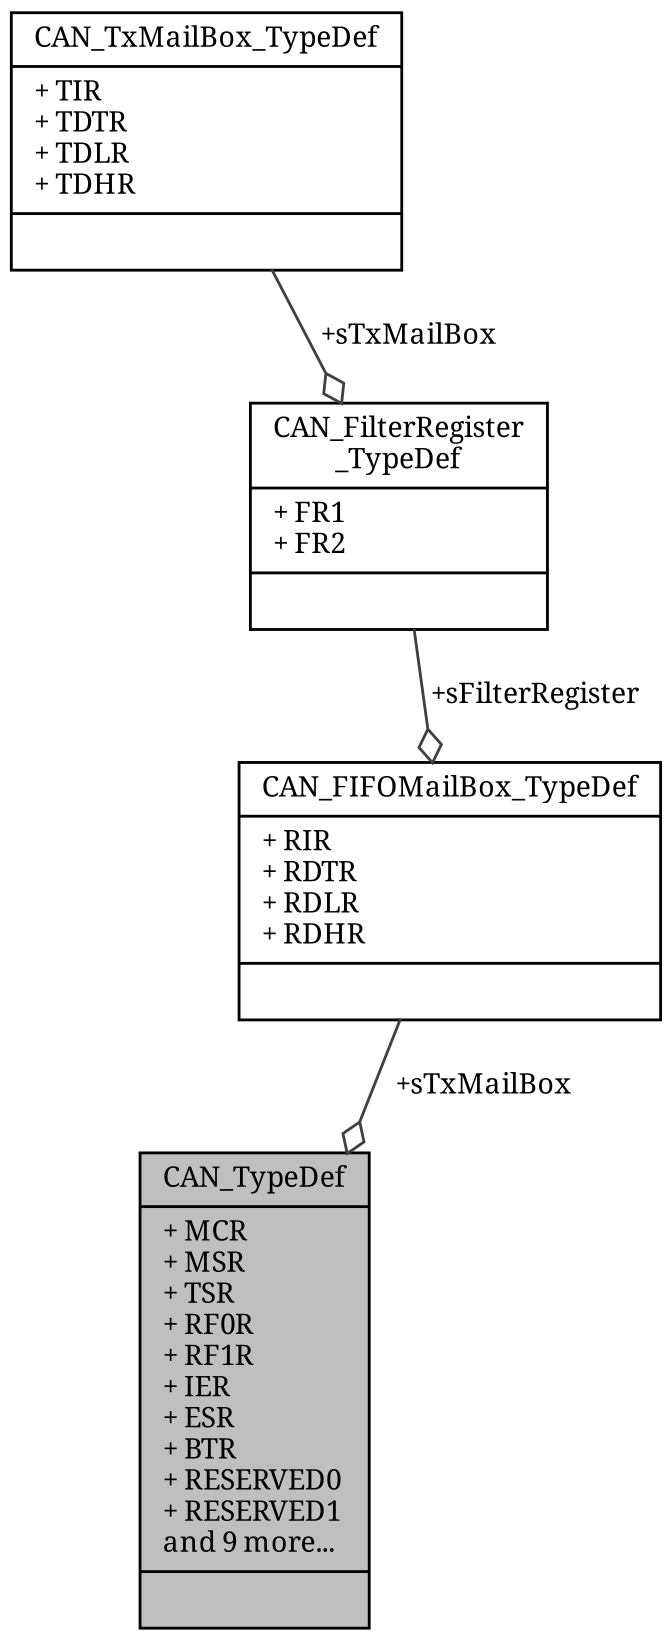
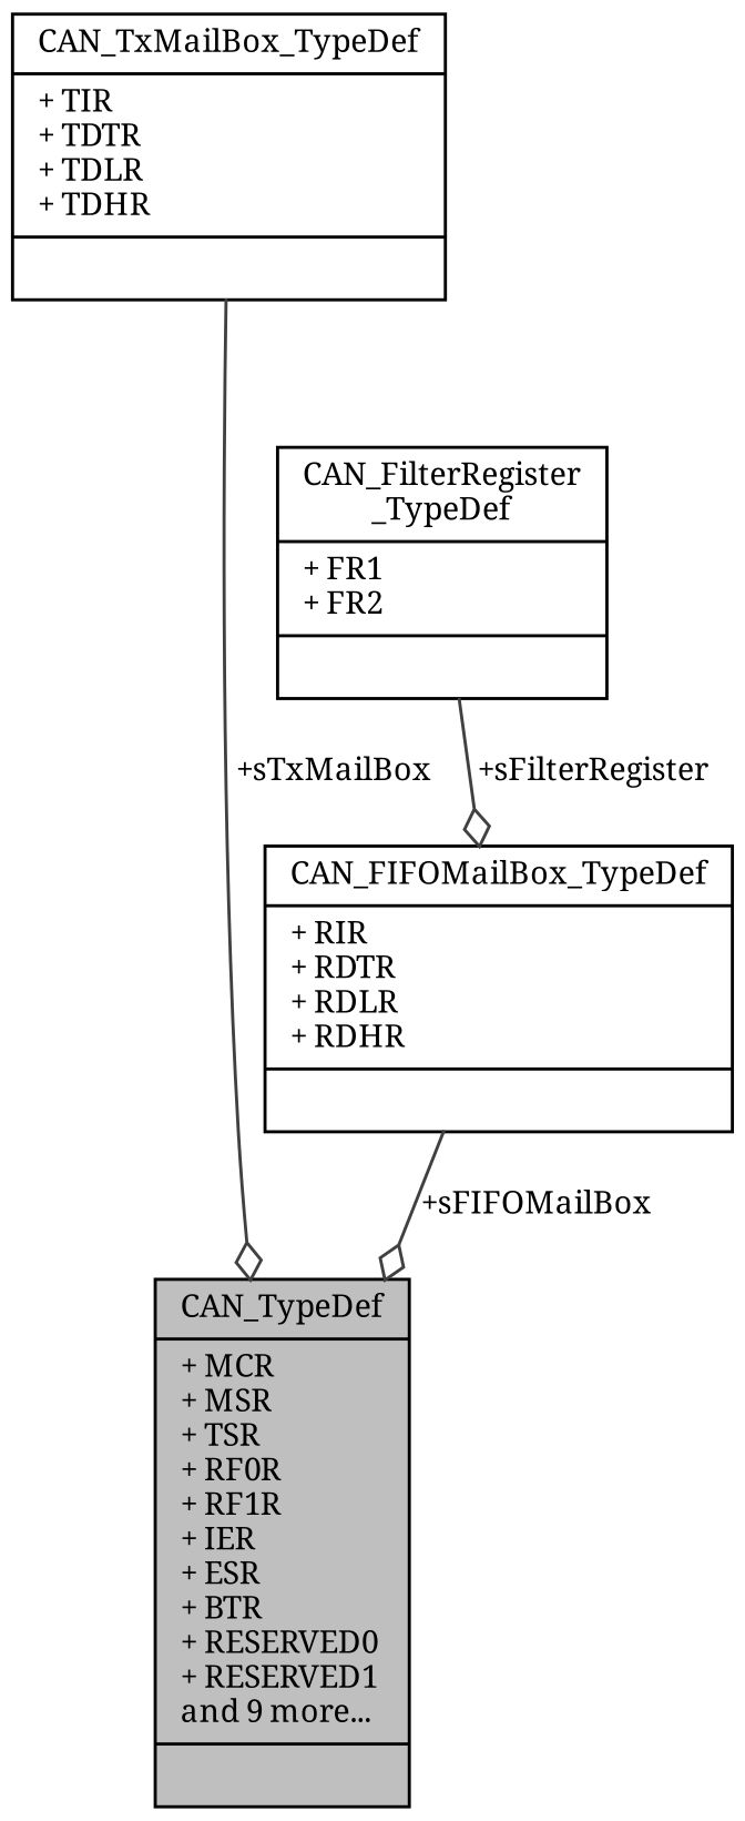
  digraph {
    fontname="Noto Serif"
    node [color=black fillcolor=white fontname="Noto Serif" fontsize=10 shape=record style=filled]
    edge [arrowhead=odiamond color=grey25 fontname="Noto Serif" fontsize=10 labelfontname=Helvetica labelfontsize=10 style=solid]
    n1 [fillcolor=grey75 fontcolor=black height=0.2 label="{CAN_TypeDef\n|+ MCR\l+ MSR\l+ TSR\l+ RF0R\l+ RF1R\l+ IER\l+ ESR\l+ BTR\l+ RESERVED0\l+ RESERVED1\land 9 more...\l|}" width=0.4]
    n2 [height=0.2 label="{CAN_FilterRegister\l_TypeDef\n|+ FR1\l+ FR2\l|}" width=0.4]
    n3 [height=0.2 label="{CAN_FIFOMailBox_TypeDef\n|+ RIR\l+ RDTR\l+ RDLR\l+ RDHR\l|}" width=0.4]
    n4 [height=0.2 label="{CAN_TxMailBox_TypeDef\n|+ TIR\l+ TDTR\l+ TDLR\l+ TDHR\l|}" width=0.4]
    n2 -> n3 [label=" +sFilterRegister"]
-   n3 -> n1 [label=" +sTxMailBox"]
-   n4 -> n2 [label=" +sTxMailBox"]
+   n3 -> n1 [label=" +sFIFOMailBox"]
+   n4 -> n1 [label=" +sTxMailBox"]
  }
